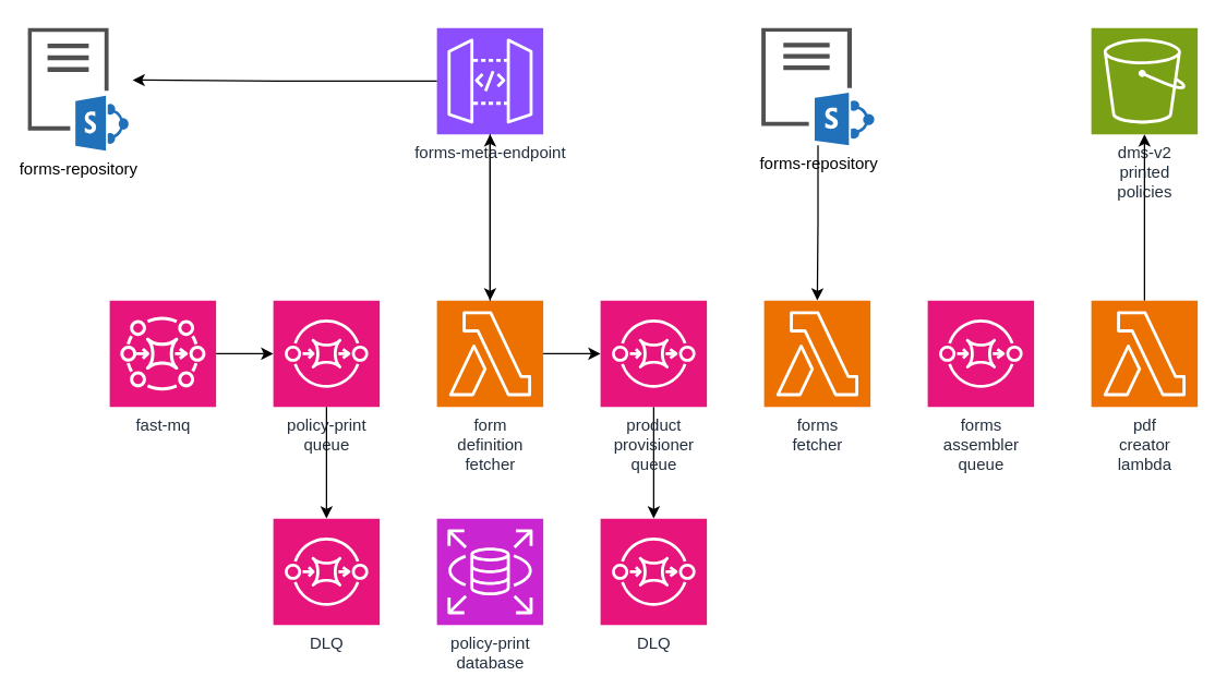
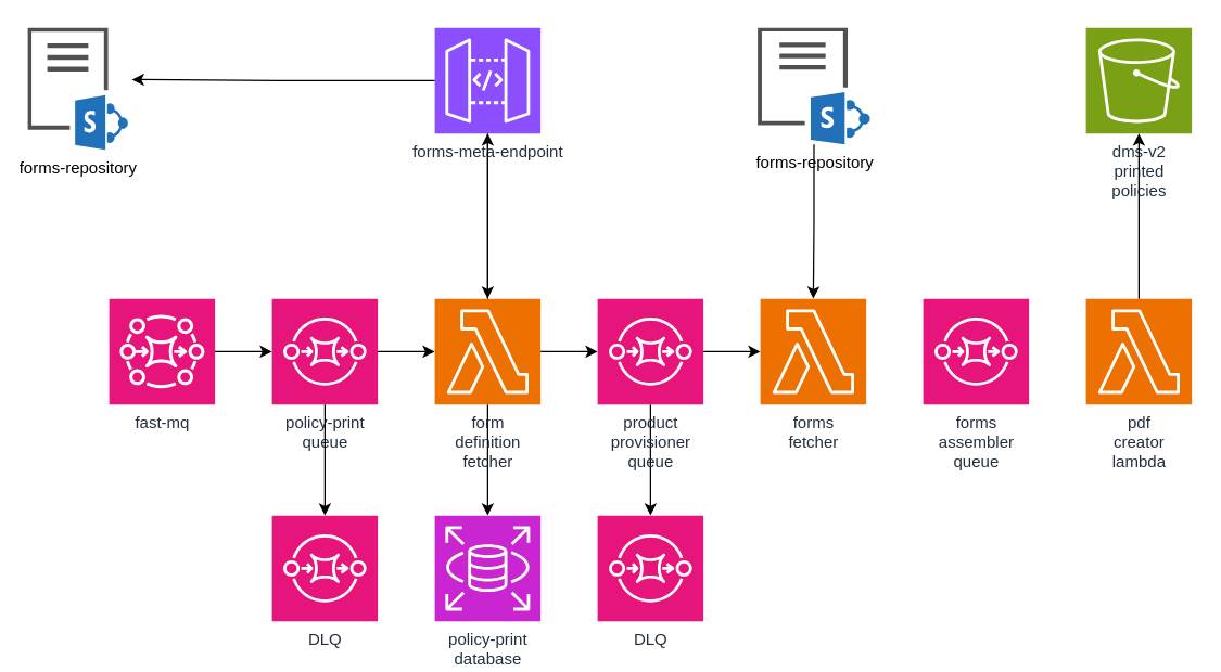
  <mxCell id="0" />
  <mxCell id="1" parent="0" />
  <mxCell id="2" value="forms-meta-endpoint" style="sketch=0;points=[[0,0,0],[0.25,0,0],[0.5,0,0],[0.75,0,0],[1,0,0],[0,1,0],[0.25,1,0],[0.5,1,0],[0.75,1,0],[1,1,0],[0,0.25,0],[0,0.5,0],[0,0.75,0],[1,0.25,0],[1,0.5,0],[1,0.75,0]];outlineConnect=0;fontColor=#232F3E;fillColor=#8C4FFF;strokeColor=#ffffff;dashed=0;verticalLabelPosition=bottom;verticalAlign=top;align=center;html=1;fontSize=12;fontStyle=0;aspect=fixed;shape=mxgraph.aws4.resourceIcon;resIcon=mxgraph.aws4.api_gateway;" vertex="1" parent="1"><mxGeometry x="320" y="20" width="78" height="78" as="geometry" /></mxCell>
  <mxCell id="3" value="fast-mq" style="sketch=0;points=[[0,0,0],[0.25,0,0],[0.5,0,0],[0.75,0,0],[1,0,0],[0,1,0],[0.25,1,0],[0.5,1,0],[0.75,1,0],[1,1,0],[0,0.25,0],[0,0.5,0],[0,0.75,0],[1,0.25,0],[1,0.5,0],[1,0.75,0]];outlineConnect=0;fontColor=#232F3E;fillColor=#E7157B;strokeColor=#ffffff;dashed=0;verticalLabelPosition=bottom;verticalAlign=top;align=center;html=1;fontSize=12;fontStyle=0;aspect=fixed;shape=mxgraph.aws4.resourceIcon;resIcon=mxgraph.aws4.mq;" vertex="1" parent="1"><mxGeometry x="80" y="220" width="78" height="78" as="geometry" /></mxCell>
+ <mxCell id="4" style="edgeStyle=orthogonalEdgeStyle;rounded=0;orthogonalLoop=1;jettySize=auto;html=1;" edge="1" parent="1" source="5" target="8"><mxGeometry relative="1" as="geometry" /></mxCell>
  <mxCell id="5" value="policy-print&lt;div&gt;queue&lt;/div&gt;" style="sketch=0;points=[[0,0,0],[0.25,0,0],[0.5,0,0],[0.75,0,0],[1,0,0],[0,1,0],[0.25,1,0],[0.5,1,0],[0.75,1,0],[1,1,0],[0,0.25,0],[0,0.5,0],[0,0.75,0],[1,0.25,0],[1,0.5,0],[1,0.75,0]];outlineConnect=0;fontColor=#232F3E;fillColor=#E7157B;strokeColor=#ffffff;dashed=0;verticalLabelPosition=bottom;verticalAlign=top;align=center;html=1;fontSize=12;fontStyle=0;aspect=fixed;shape=mxgraph.aws4.resourceIcon;resIcon=mxgraph.aws4.sqs;" vertex="1" parent="1"><mxGeometry x="200" y="220" width="78" height="78" as="geometry" /></mxCell>
  <mxCell id="6" style="edgeStyle=orthogonalEdgeStyle;rounded=0;orthogonalLoop=1;jettySize=auto;html=1;entryX=0;entryY=0.5;entryDx=0;entryDy=0;entryPerimeter=0;" edge="1" parent="1" source="3" target="5"><mxGeometry relative="1" as="geometry" /></mxCell>
+ <mxCell id="7" style="edgeStyle=orthogonalEdgeStyle;rounded=0;orthogonalLoop=1;jettySize=auto;html=1;" edge="1" parent="1" source="8" target="19"><mxGeometry relative="1" as="geometry" /></mxCell>
  <mxCell id="8" value="form&lt;br&gt;definition&lt;br&gt;fetcher" style="sketch=0;points=[[0,0,0],[0.25,0,0],[0.5,0,0],[0.75,0,0],[1,0,0],[0,1,0],[0.25,1,0],[0.5,1,0],[0.75,1,0],[1,1,0],[0,0.25,0],[0,0.5,0],[0,0.75,0],[1,0.25,0],[1,0.5,0],[1,0.75,0]];outlineConnect=0;fontColor=#232F3E;fillColor=#ED7100;strokeColor=#ffffff;dashed=0;verticalLabelPosition=bottom;verticalAlign=top;align=center;html=1;fontSize=12;fontStyle=0;aspect=fixed;shape=mxgraph.aws4.resourceIcon;resIcon=mxgraph.aws4.lambda;" vertex="1" parent="1"><mxGeometry x="320" y="220" width="78" height="78" as="geometry" /></mxCell>
  <mxCell id="9" style="edgeStyle=orthogonalEdgeStyle;rounded=0;orthogonalLoop=1;jettySize=auto;html=1;entryX=0.5;entryY=1;entryDx=0;entryDy=0;entryPerimeter=0;" edge="1" parent="1" source="8" target="2"><mxGeometry relative="1" as="geometry" /></mxCell>
  <mxCell id="10" value="forms-repository" style="sketch=0;pointerEvents=1;shadow=0;dashed=0;html=1;strokeColor=none;labelPosition=center;verticalLabelPosition=bottom;verticalAlign=top;align=center;fillColor=#505050;shape=mxgraph.mscae.intune.conditional_access_sharepoint;fillColorStyles=fillColor2;fillColor2=#2171ba;" vertex="1" parent="1"><mxGeometry x="20" y="20" width="74" height="90" as="geometry" /></mxCell>
  <mxCell id="11" style="edgeStyle=orthogonalEdgeStyle;rounded=0;orthogonalLoop=1;jettySize=auto;html=1;entryX=1.037;entryY=0.425;entryDx=0;entryDy=0;entryPerimeter=0;" edge="1" parent="1" source="2" target="10"><mxGeometry relative="1" as="geometry" /></mxCell>
  <mxCell id="12" style="edgeStyle=orthogonalEdgeStyle;rounded=0;orthogonalLoop=1;jettySize=auto;html=1;entryX=0.5;entryY=0;entryDx=0;entryDy=0;entryPerimeter=0;" edge="1" parent="1" source="2" target="8"><mxGeometry relative="1" as="geometry" /></mxCell>
+ <mxCell id="13" value="" style="edgeStyle=orthogonalEdgeStyle;rounded=0;orthogonalLoop=1;jettySize=auto;html=1;" edge="1" parent="1" source="15" target="18"><mxGeometry relative="1" as="geometry" /></mxCell>
  <mxCell id="14" style="edgeStyle=orthogonalEdgeStyle;rounded=0;orthogonalLoop=1;jettySize=auto;html=1;" edge="1" parent="1" source="15" target="24"><mxGeometry relative="1" as="geometry" /></mxCell>
  <mxCell id="15" value="product&lt;div&gt;provisioner&lt;div&gt;queue&lt;/div&gt;&lt;/div&gt;" style="sketch=0;points=[[0,0,0],[0.25,0,0],[0.5,0,0],[0.75,0,0],[1,0,0],[0,1,0],[0.25,1,0],[0.5,1,0],[0.75,1,0],[1,1,0],[0,0.25,0],[0,0.5,0],[0,0.75,0],[1,0.25,0],[1,0.5,0],[1,0.75,0]];outlineConnect=0;fontColor=#232F3E;fillColor=#E7157B;strokeColor=#ffffff;dashed=0;verticalLabelPosition=bottom;verticalAlign=top;align=center;html=1;fontSize=12;fontStyle=0;aspect=fixed;shape=mxgraph.aws4.resourceIcon;resIcon=mxgraph.aws4.sqs;" vertex="1" parent="1"><mxGeometry x="440" y="220" width="78" height="78" as="geometry" /></mxCell>
  <mxCell id="16" style="edgeStyle=orthogonalEdgeStyle;rounded=0;orthogonalLoop=1;jettySize=auto;html=1;entryX=0;entryY=0.5;entryDx=0;entryDy=0;entryPerimeter=0;" edge="1" parent="1" source="8" target="15"><mxGeometry relative="1" as="geometry" /></mxCell>
  <mxCell id="17" value="dms-v2&lt;br&gt;printed&lt;br&gt;policies" style="sketch=0;points=[[0,0,0],[0.25,0,0],[0.5,0,0],[0.75,0,0],[1,0,0],[0,1,0],[0.25,1,0],[0.5,1,0],[0.75,1,0],[1,1,0],[0,0.25,0],[0,0.5,0],[0,0.75,0],[1,0.25,0],[1,0.5,0],[1,0.75,0]];outlineConnect=0;fontColor=#232F3E;fillColor=#7AA116;strokeColor=#ffffff;dashed=0;verticalLabelPosition=bottom;verticalAlign=top;align=center;html=1;fontSize=12;fontStyle=0;aspect=fixed;shape=mxgraph.aws4.resourceIcon;resIcon=mxgraph.aws4.s3;" vertex="1" parent="1"><mxGeometry x="800" y="20" width="78" height="78" as="geometry" /></mxCell>
  <mxCell id="18" value="forms&lt;br&gt;fetcher" style="sketch=0;points=[[0,0,0],[0.25,0,0],[0.5,0,0],[0.75,0,0],[1,0,0],[0,1,0],[0.25,1,0],[0.5,1,0],[0.75,1,0],[1,1,0],[0,0.25,0],[0,0.5,0],[0,0.75,0],[1,0.25,0],[1,0.5,0],[1,0.75,0]];outlineConnect=0;fontColor=#232F3E;fillColor=#ED7100;strokeColor=#ffffff;dashed=0;verticalLabelPosition=bottom;verticalAlign=top;align=center;html=1;fontSize=12;fontStyle=0;aspect=fixed;shape=mxgraph.aws4.resourceIcon;resIcon=mxgraph.aws4.lambda;" vertex="1" parent="1"><mxGeometry x="560" y="220" width="78" height="78" as="geometry" /></mxCell>
  <mxCell id="19" value="policy-print&lt;div&gt;database&lt;/div&gt;" style="sketch=0;points=[[0,0,0],[0.25,0,0],[0.5,0,0],[0.75,0,0],[1,0,0],[0,1,0],[0.25,1,0],[0.5,1,0],[0.75,1,0],[1,1,0],[0,0.25,0],[0,0.5,0],[0,0.75,0],[1,0.25,0],[1,0.5,0],[1,0.75,0]];outlineConnect=0;fontColor=#232F3E;fillColor=#C925D1;strokeColor=#ffffff;dashed=0;verticalLabelPosition=bottom;verticalAlign=top;align=center;html=1;fontSize=12;fontStyle=0;aspect=fixed;shape=mxgraph.aws4.resourceIcon;resIcon=mxgraph.aws4.rds;" vertex="1" parent="1"><mxGeometry x="320" y="380" width="78" height="78" as="geometry" /></mxCell>
  <mxCell id="20" value="DLQ" style="sketch=0;points=[[0,0,0],[0.25,0,0],[0.5,0,0],[0.75,0,0],[1,0,0],[0,1,0],[0.25,1,0],[0.5,1,0],[0.75,1,0],[1,1,0],[0,0.25,0],[0,0.5,0],[0,0.75,0],[1,0.25,0],[1,0.5,0],[1,0.75,0]];outlineConnect=0;fontColor=#232F3E;fillColor=#E7157B;strokeColor=#ffffff;dashed=0;verticalLabelPosition=bottom;verticalAlign=top;align=center;html=1;fontSize=12;fontStyle=0;aspect=fixed;shape=mxgraph.aws4.resourceIcon;resIcon=mxgraph.aws4.sqs;" vertex="1" parent="1"><mxGeometry x="200" y="380" width="78" height="78" as="geometry" /></mxCell>
  <mxCell id="21" style="edgeStyle=orthogonalEdgeStyle;rounded=0;orthogonalLoop=1;jettySize=auto;html=1;entryX=0.5;entryY=0;entryDx=0;entryDy=0;entryPerimeter=0;" edge="1" parent="1" source="5" target="20"><mxGeometry relative="1" as="geometry" /></mxCell>
  <mxCell id="22" style="edgeStyle=orthogonalEdgeStyle;rounded=0;orthogonalLoop=1;jettySize=auto;html=1;" edge="1" parent="1" source="23" target="18"><mxGeometry relative="1" as="geometry" /></mxCell>
  <mxCell id="23" value="forms-repository" style="sketch=0;pointerEvents=1;shadow=0;dashed=0;html=1;strokeColor=none;labelPosition=center;verticalLabelPosition=bottom;verticalAlign=top;align=center;fillColor=#505050;shape=mxgraph.mscae.intune.conditional_access_sharepoint;fillColorStyles=fillColor2;fillColor2=#2171ba;" vertex="1" parent="1"><mxGeometry x="558" y="20" width="83" height="86" as="geometry" /></mxCell>
  <mxCell id="24" value="DLQ" style="sketch=0;points=[[0,0,0],[0.25,0,0],[0.5,0,0],[0.75,0,0],[1,0,0],[0,1,0],[0.25,1,0],[0.5,1,0],[0.75,1,0],[1,1,0],[0,0.25,0],[0,0.5,0],[0,0.75,0],[1,0.25,0],[1,0.5,0],[1,0.75,0]];outlineConnect=0;fontColor=#232F3E;fillColor=#E7157B;strokeColor=#ffffff;dashed=0;verticalLabelPosition=bottom;verticalAlign=top;align=center;html=1;fontSize=12;fontStyle=0;aspect=fixed;shape=mxgraph.aws4.resourceIcon;resIcon=mxgraph.aws4.sqs;" vertex="1" parent="1"><mxGeometry x="440" y="380" width="78" height="78" as="geometry" /></mxCell>
  <mxCell id="25" value="forms&lt;div&gt;assembler&lt;br&gt;queue&lt;/div&gt;" style="sketch=0;points=[[0,0,0],[0.25,0,0],[0.5,0,0],[0.75,0,0],[1,0,0],[0,1,0],[0.25,1,0],[0.5,1,0],[0.75,1,0],[1,1,0],[0,0.25,0],[0,0.5,0],[0,0.75,0],[1,0.25,0],[1,0.5,0],[1,0.75,0]];outlineConnect=0;fontColor=#232F3E;fillColor=#E7157B;strokeColor=#ffffff;dashed=0;verticalLabelPosition=bottom;verticalAlign=top;align=center;html=1;fontSize=12;fontStyle=0;aspect=fixed;shape=mxgraph.aws4.resourceIcon;resIcon=mxgraph.aws4.sqs;" vertex="1" parent="1"><mxGeometry x="680" y="220" width="78" height="78" as="geometry" /></mxCell>
  <mxCell id="26" style="edgeStyle=orthogonalEdgeStyle;rounded=0;orthogonalLoop=1;jettySize=auto;html=1;" edge="1" parent="1" source="27" target="17"><mxGeometry relative="1" as="geometry" /></mxCell>
  <mxCell id="27" value="pdf&lt;div&gt;creator&lt;/div&gt;&lt;div&gt;lambda&lt;/div&gt;" style="sketch=0;points=[[0,0,0],[0.25,0,0],[0.5,0,0],[0.75,0,0],[1,0,0],[0,1,0],[0.25,1,0],[0.5,1,0],[0.75,1,0],[1,1,0],[0,0.25,0],[0,0.5,0],[0,0.75,0],[1,0.25,0],[1,0.5,0],[1,0.75,0]];outlineConnect=0;fontColor=#232F3E;fillColor=#ED7100;strokeColor=#ffffff;dashed=0;verticalLabelPosition=bottom;verticalAlign=top;align=center;html=1;fontSize=12;fontStyle=0;aspect=fixed;shape=mxgraph.aws4.resourceIcon;resIcon=mxgraph.aws4.lambda;" vertex="1" parent="1"><mxGeometry x="800" y="220" width="78" height="78" as="geometry" /></mxCell>
